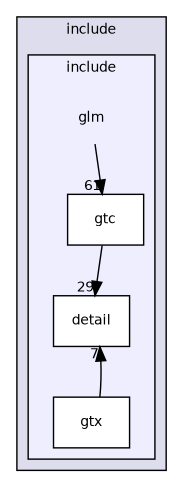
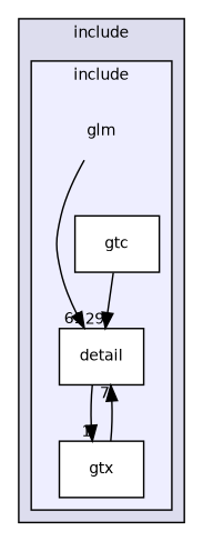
  digraph {
    compound=true
    node [fontname=Helvetica fontsize=10 shape=box color=black fillcolor=white style=filled]
    edge [labeldistance=1.5 labelfontname=Helvetica labelfontsize=10]
    n1 [label=glm shape=plaintext color="" fillcolor="" style=""]
    n2 [label=detail]
    n3 [label=gtc]
    n4 [label=gtx]
    subgraph cluster_1 {
      bgcolor="#ddddee"
      fontname=Helvetica
      fontsize=10
      label=include
      pencolor=black
      subgraph cluster_2 {
        bgcolor="#eeeeff"
        fontname=Helvetica
        fontsize=10
        label=include
        pencolor=black
        n1
        n2
        n3
        n4
      }
    }
-   n1 -> n3 [headlabel=61]
+   n1 -> n2 [headlabel=61]
+   n2 -> n4 [headlabel=1]
    n3 -> n2 [headlabel=29]
    n4 -> n2 [headlabel=7]
  }
